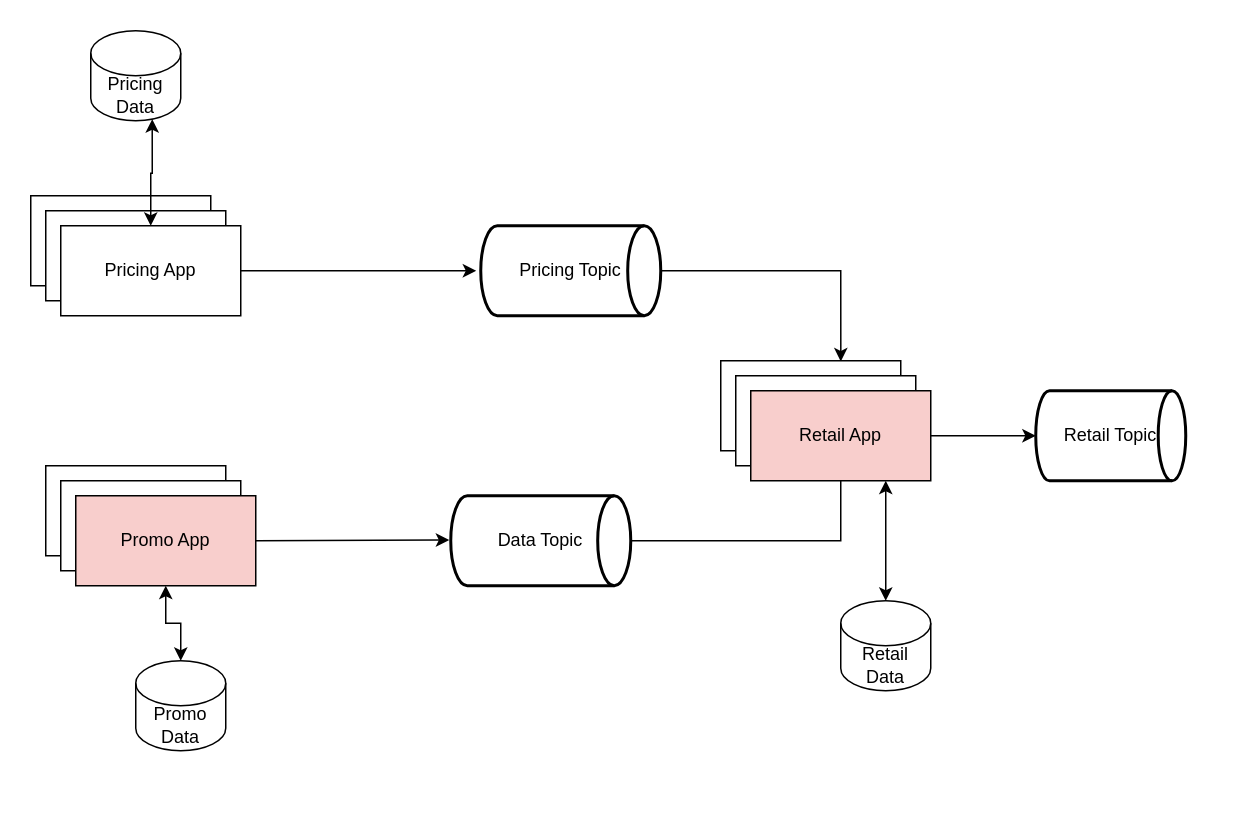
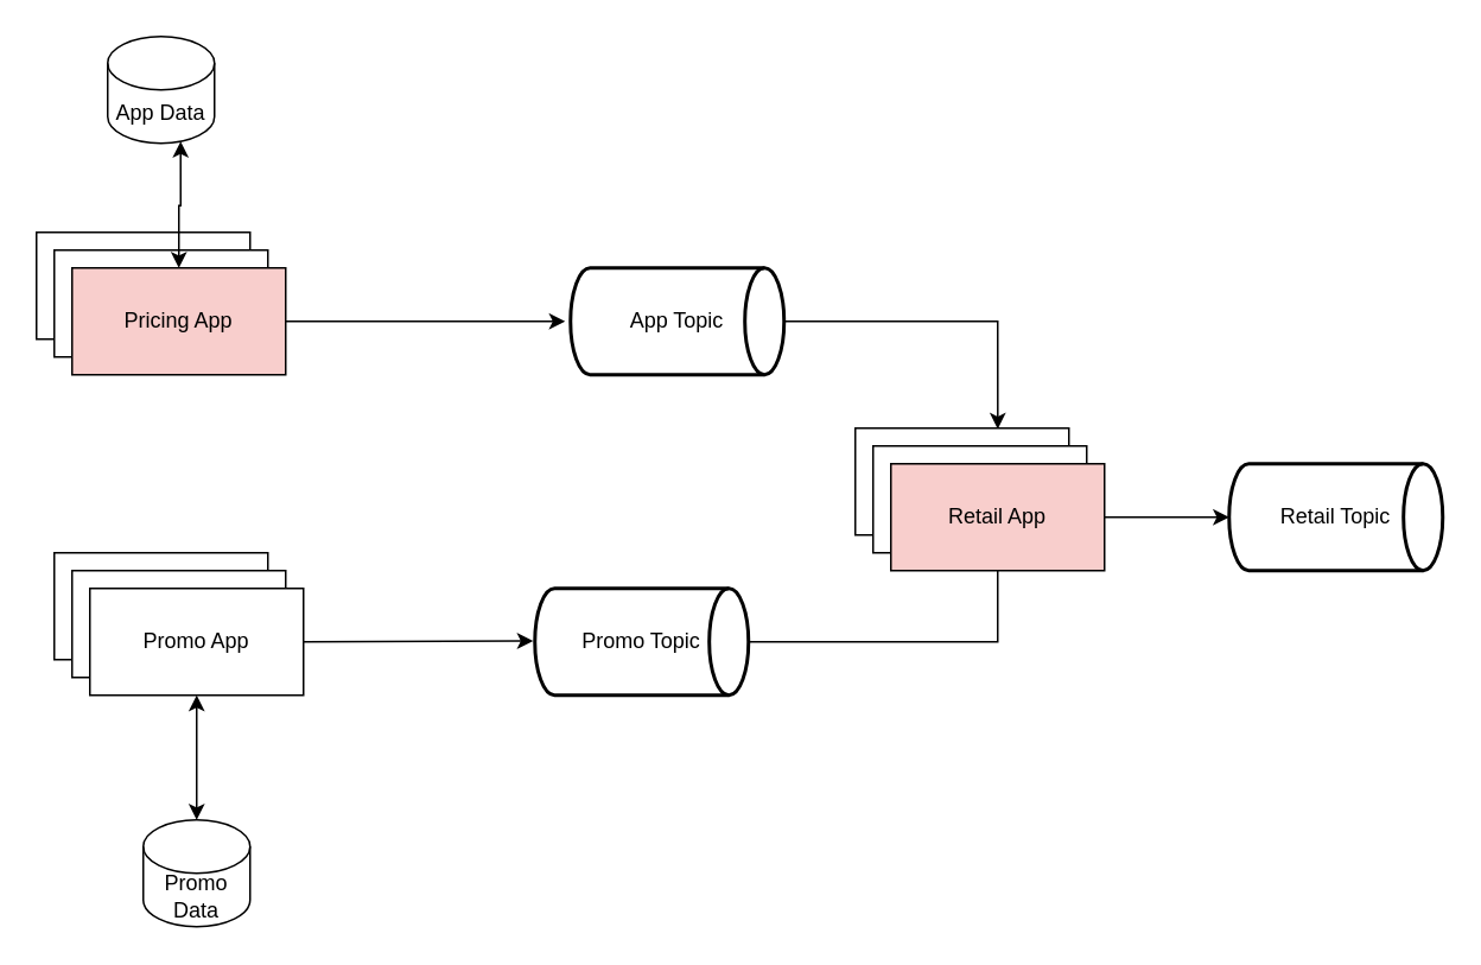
  <mxCell id="0" />
  <mxCell id="1" parent="0" />
  <mxCell id="2" style="edgeStyle=orthogonalEdgeStyle;rounded=0;orthogonalLoop=1;jettySize=auto;html=1;entryX=0.667;entryY=0.008;entryDx=0;entryDy=0;startArrow=none;startFill=0;entryPerimeter=0;exitX=1;exitY=0.5;exitDx=0;exitDy=0;exitPerimeter=0;" edge="1" parent="1" source="22" target="16"><mxGeometry relative="1" as="geometry"><mxPoint x="425" y="170" as="sourcePoint" /></mxGeometry></mxCell>
  <mxCell id="3" value="" style="rounded=0;whiteSpace=wrap;html=1;" vertex="1" parent="1"><mxGeometry x="20" y="130" width="120" height="60" as="geometry" /></mxCell>
  <mxCell id="4" value="" style="rounded=0;whiteSpace=wrap;html=1;" vertex="1" parent="1"><mxGeometry x="30" y="140" width="120" height="60" as="geometry" /></mxCell>
  <mxCell id="5" style="edgeStyle=orthogonalEdgeStyle;rounded=0;orthogonalLoop=1;jettySize=auto;html=1;entryX=0.683;entryY=0.983;entryDx=0;entryDy=0;entryPerimeter=0;startArrow=classic;startFill=1;" edge="1" parent="1" source="7" target="8"><mxGeometry relative="1" as="geometry" /></mxCell>
  <mxCell id="6" style="edgeStyle=orthogonalEdgeStyle;rounded=0;orthogonalLoop=1;jettySize=auto;html=1;exitX=1;exitY=0.5;exitDx=0;exitDy=0;entryX=0.667;entryY=0.982;entryDx=0;entryDy=0;entryPerimeter=0;startArrow=none;startFill=0;" edge="1" parent="1" source="7"><mxGeometry relative="1" as="geometry"><mxPoint x="316.98" y="180.02" as="targetPoint" /></mxGeometry></mxCell>
- <mxCell id="7" value="Pricing App" style="rounded=0;whiteSpace=wrap;html=1;" vertex="1" parent="1"><mxGeometry x="40" y="150" width="120" height="60" as="geometry" /></mxCell>
- <mxCell id="8" value="Pricing Data" style="shape=cylinder3;whiteSpace=wrap;html=1;boundedLbl=1;backgroundOutline=1;size=15;" vertex="1" parent="1"><mxGeometry x="60" y="20" width="60" height="60" as="geometry" /></mxCell>
+ <mxCell id="7" value="Pricing App" style="rounded=0;whiteSpace=wrap;html=1;fillColor=#f8cecc;" vertex="1" parent="1"><mxGeometry x="40" y="150" width="120" height="60" as="geometry" /></mxCell>
+ <mxCell id="8" value="App Data" style="shape=cylinder3;whiteSpace=wrap;html=1;boundedLbl=1;backgroundOutline=1;size=15;" vertex="1" parent="1"><mxGeometry x="60" y="20" width="60" height="60" as="geometry" /></mxCell>
  <mxCell id="9" value="" style="rounded=0;whiteSpace=wrap;html=1;" vertex="1" parent="1"><mxGeometry x="30" y="310" width="120" height="60" as="geometry" /></mxCell>
  <mxCell id="10" value="" style="rounded=0;whiteSpace=wrap;html=1;" vertex="1" parent="1"><mxGeometry x="40" y="320" width="120" height="60" as="geometry" /></mxCell>
  <mxCell id="11" style="edgeStyle=orthogonalEdgeStyle;rounded=0;orthogonalLoop=1;jettySize=auto;html=1;entryX=0.5;entryY=0;entryDx=0;entryDy=0;entryPerimeter=0;startArrow=classic;startFill=1;" edge="1" parent="1" source="13" target="14"><mxGeometry relative="1" as="geometry" /></mxCell>
  <mxCell id="12" style="edgeStyle=orthogonalEdgeStyle;rounded=0;orthogonalLoop=1;jettySize=auto;html=1;exitX=1;exitY=0.5;exitDx=0;exitDy=0;entryX=0.658;entryY=1.009;entryDx=0;entryDy=0;entryPerimeter=0;startArrow=none;startFill=0;" edge="1" parent="1" source="13"><mxGeometry relative="1" as="geometry"><mxPoint x="299.01" y="359.48" as="targetPoint" /></mxGeometry></mxCell>
- <mxCell id="13" value="Promo App" style="rounded=0;whiteSpace=wrap;html=1;fillColor=#f8cecc;" vertex="1" parent="1"><mxGeometry x="50" y="330" width="120" height="60" as="geometry" /></mxCell>
- <mxCell id="14" value="Promo Data" style="shape=cylinder3;whiteSpace=wrap;html=1;boundedLbl=1;backgroundOutline=1;size=15;" vertex="1" parent="1"><mxGeometry x="90" y="440" width="60" height="60" as="geometry" /></mxCell>
+ <mxCell id="13" value="Promo App" style="rounded=0;whiteSpace=wrap;html=1;" vertex="1" parent="1"><mxGeometry x="50" y="330" width="120" height="60" as="geometry" /></mxCell>
+ <mxCell id="14" value="Promo Data" style="shape=cylinder3;whiteSpace=wrap;html=1;boundedLbl=1;backgroundOutline=1;size=15;" vertex="1" parent="1"><mxGeometry x="80" y="460" width="60" height="60" as="geometry" /></mxCell>
  <mxCell id="15" style="edgeStyle=orthogonalEdgeStyle;rounded=0;orthogonalLoop=1;jettySize=auto;html=1;entryX=0.5;entryY=1;entryDx=0;entryDy=0;startArrow=none;startFill=0;exitX=1;exitY=0.5;exitDx=0;exitDy=0;exitPerimeter=0;endArrow=none;" edge="1" parent="1" source="23" target="19"><mxGeometry relative="1" as="geometry"><mxPoint x="410" y="350" as="sourcePoint" /></mxGeometry></mxCell>
  <mxCell id="16" value="" style="rounded=0;whiteSpace=wrap;html=1;" vertex="1" parent="1"><mxGeometry x="480" y="240" width="120" height="60" as="geometry" /></mxCell>
  <mxCell id="17" value="" style="rounded=0;whiteSpace=wrap;html=1;" vertex="1" parent="1"><mxGeometry x="490" y="250" width="120" height="60" as="geometry" /></mxCell>
  <mxCell id="18" style="edgeStyle=orthogonalEdgeStyle;rounded=0;orthogonalLoop=1;jettySize=auto;html=1;entryX=0;entryY=0.5;entryDx=0;entryDy=0;entryPerimeter=0;startArrow=none;startFill=0;" edge="1" parent="1" source="19" target="24"><mxGeometry relative="1" as="geometry"><mxPoint x="675" y="290" as="targetPoint" /></mxGeometry></mxCell>
  <mxCell id="19" value="Retail App" style="rounded=0;whiteSpace=wrap;html=1;fillColor=#f8cecc;" vertex="1" parent="1"><mxGeometry x="500" y="260" width="120" height="60" as="geometry" /></mxCell>
- <mxCell id="20" style="edgeStyle=orthogonalEdgeStyle;rounded=0;orthogonalLoop=1;jettySize=auto;html=1;entryX=0.75;entryY=1;entryDx=0;entryDy=0;startArrow=classic;startFill=1;" edge="1" parent="1" source="21" target="19"><mxGeometry relative="1" as="geometry" /></mxCell>
- <mxCell id="21" value="Retail Data" style="shape=cylinder3;whiteSpace=wrap;html=1;boundedLbl=1;backgroundOutline=1;size=15;" vertex="1" parent="1"><mxGeometry x="560" y="400" width="60" height="60" as="geometry" /></mxCell>
- <mxCell id="22" value="Pricing Topic" style="strokeWidth=2;html=1;shape=mxgraph.flowchart.direct_data;whiteSpace=wrap;" vertex="1" parent="1"><mxGeometry x="320" y="150" width="120" height="60" as="geometry" /></mxCell>
- <mxCell id="23" value="Data Topic" style="strokeWidth=2;html=1;shape=mxgraph.flowchart.direct_data;whiteSpace=wrap;" vertex="1" parent="1"><mxGeometry x="300" y="330" width="120" height="60" as="geometry" /></mxCell>
- <mxCell id="24" value="Retail Topic" style="strokeWidth=2;html=1;shape=mxgraph.flowchart.direct_data;whiteSpace=wrap;" vertex="1" parent="1"><mxGeometry x="690" y="260" width="100" height="60" as="geometry" /></mxCell>
+ <mxCell id="22" value="App Topic" style="strokeWidth=2;html=1;shape=mxgraph.flowchart.direct_data;whiteSpace=wrap;" vertex="1" parent="1"><mxGeometry x="320" y="150" width="120" height="60" as="geometry" /></mxCell>
+ <mxCell id="23" value="Promo Topic" style="strokeWidth=2;html=1;shape=mxgraph.flowchart.direct_data;whiteSpace=wrap;" vertex="1" parent="1"><mxGeometry x="300" y="330" width="120" height="60" as="geometry" /></mxCell>
+ <mxCell id="24" value="Retail Topic" style="strokeWidth=2;html=1;shape=mxgraph.flowchart.direct_data;whiteSpace=wrap;" vertex="1" parent="1"><mxGeometry x="690" y="260" width="120" height="60" as="geometry" /></mxCell>
